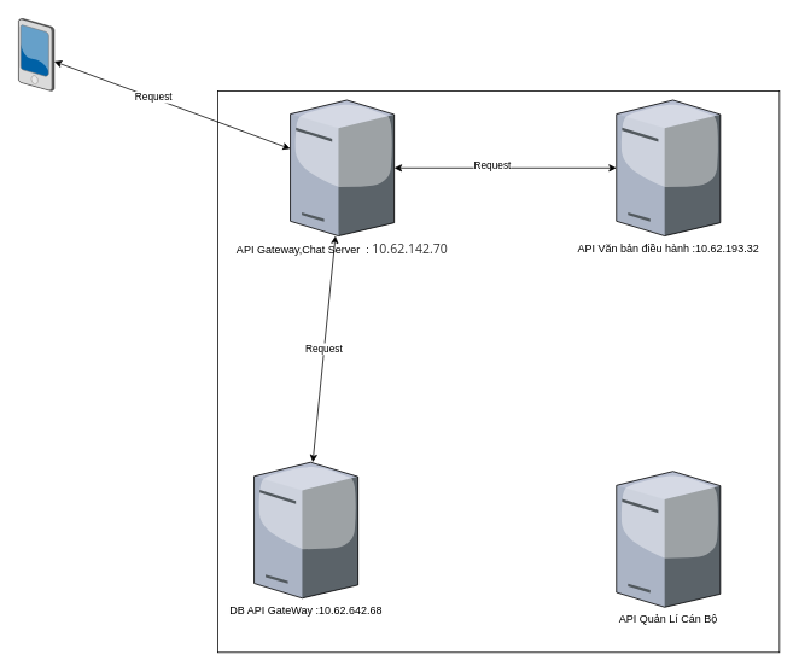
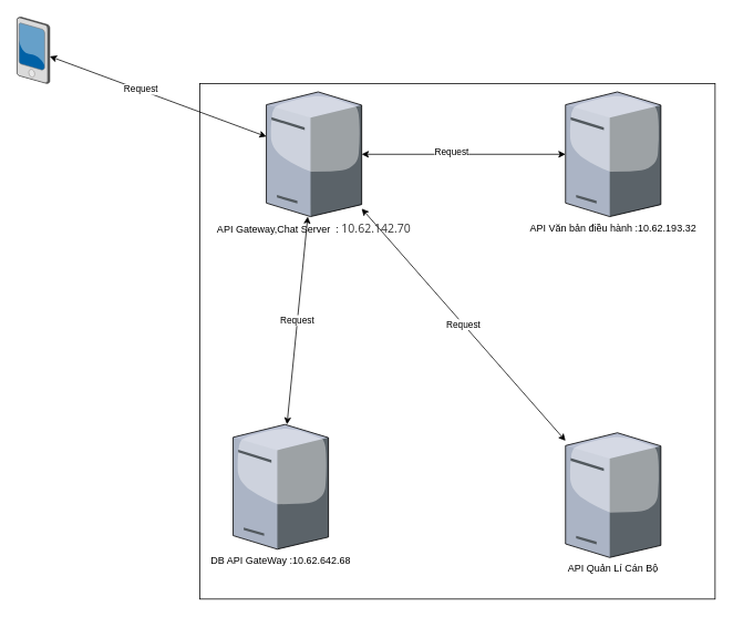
  <mxCell id="0" />
  <mxCell id="1" parent="0" />
  <mxCell id="2" value="" style="whiteSpace=wrap;html=1;aspect=fixed;" vertex="1" parent="1"><mxGeometry x="240" y="100" width="620" height="620" as="geometry" /></mxCell>
  <mxCell id="3" value="" style="verticalLabelPosition=bottom;aspect=fixed;html=1;verticalAlign=top;strokeColor=none;align=center;outlineConnect=0;shape=mxgraph.citrix.pda;" vertex="1" parent="1"><mxGeometry x="20" y="20" width="39.35" height="80" as="geometry" /></mxCell>
  <mxCell id="4" value="API Gateway,Chat Server&amp;nbsp; :&amp;nbsp;&lt;span style=&quot;color: rgb(51 , 51 , 51) ; font-family: &amp;#34;open sans&amp;#34; ; background-color: rgb(255 , 255 , 255)&quot;&gt;&lt;font style=&quot;font-size: 14px&quot;&gt;10.62.142.70&lt;/font&gt;&lt;/span&gt;" style="verticalLabelPosition=bottom;aspect=fixed;html=1;verticalAlign=top;strokeColor=none;align=center;outlineConnect=0;shape=mxgraph.citrix.license_server;" vertex="1" parent="1"><mxGeometry x="320" y="110" width="114.7" height="150" as="geometry" /></mxCell>
  <mxCell id="5" value="DB API GateWay :10.62.642.68" style="verticalLabelPosition=bottom;aspect=fixed;html=1;verticalAlign=top;strokeColor=none;align=center;outlineConnect=0;shape=mxgraph.citrix.license_server;" vertex="1" parent="1"><mxGeometry x="280" y="510" width="114.7" height="150" as="geometry" /></mxCell>
  <mxCell id="6" value="API Văn bản điều hành :&lt;span&gt;10.62.193.32&lt;/span&gt;&lt;div&gt;&lt;br&gt;&lt;/div&gt;&lt;div&gt;&lt;br&gt;&lt;/div&gt;" style="verticalLabelPosition=bottom;aspect=fixed;html=1;verticalAlign=top;strokeColor=none;align=center;outlineConnect=0;shape=mxgraph.citrix.license_server;" vertex="1" parent="1"><mxGeometry x="680" y="110" width="114.7" height="150" as="geometry" /></mxCell>
  <mxCell id="7" value="API Quản Lí Cán Bộ" style="verticalLabelPosition=bottom;aspect=fixed;html=1;verticalAlign=top;strokeColor=none;align=center;outlineConnect=0;shape=mxgraph.citrix.license_server;" vertex="1" parent="1"><mxGeometry x="680" y="520" width="114.7" height="150" as="geometry" /></mxCell>
  <mxCell id="8" value="" style="endArrow=classic;startArrow=classic;html=1;" edge="1" parent="1" source="4" target="3"><mxGeometry width="50" height="50" relative="1" as="geometry"><mxPoint x="60" y="270" as="sourcePoint" /><mxPoint x="110" y="220" as="targetPoint" /></mxGeometry></mxCell>
  <mxCell id="9" value="Request" style="edgeLabel;html=1;align=center;verticalAlign=middle;resizable=0;points=[];" vertex="1" connectable="0" parent="8"><mxGeometry x="0.168" relative="1" as="geometry"><mxPoint y="-1" as="offset" /></mxGeometry></mxCell>
  <mxCell id="10" value="" style="endArrow=classic;startArrow=classic;html=1;" edge="1" parent="1" source="6" target="4"><mxGeometry width="50" height="50" relative="1" as="geometry"><mxPoint x="440" y="380" as="sourcePoint" /><mxPoint x="490" y="330" as="targetPoint" /></mxGeometry></mxCell>
  <mxCell id="11" value="Request" style="edgeLabel;html=1;align=center;verticalAlign=middle;resizable=0;points=[];" vertex="1" connectable="0" parent="10"><mxGeometry x="0.125" y="-4" relative="1" as="geometry"><mxPoint as="offset" /></mxGeometry></mxCell>
  <mxCell id="12" value="Request" style="endArrow=classic;startArrow=classic;html=1;" edge="1" parent="1" source="5" target="4"><mxGeometry width="50" height="50" relative="1" as="geometry"><mxPoint x="440" y="380" as="sourcePoint" /><mxPoint x="490" y="330" as="targetPoint" /></mxGeometry></mxCell>
+ <mxCell id="13" value="Request" style="endArrow=classic;startArrow=classic;html=1;" edge="1" parent="1" source="7" target="4"><mxGeometry width="50" height="50" relative="1" as="geometry"><mxPoint x="440" y="380" as="sourcePoint" /><mxPoint x="490" y="330" as="targetPoint" /></mxGeometry></mxCell>
